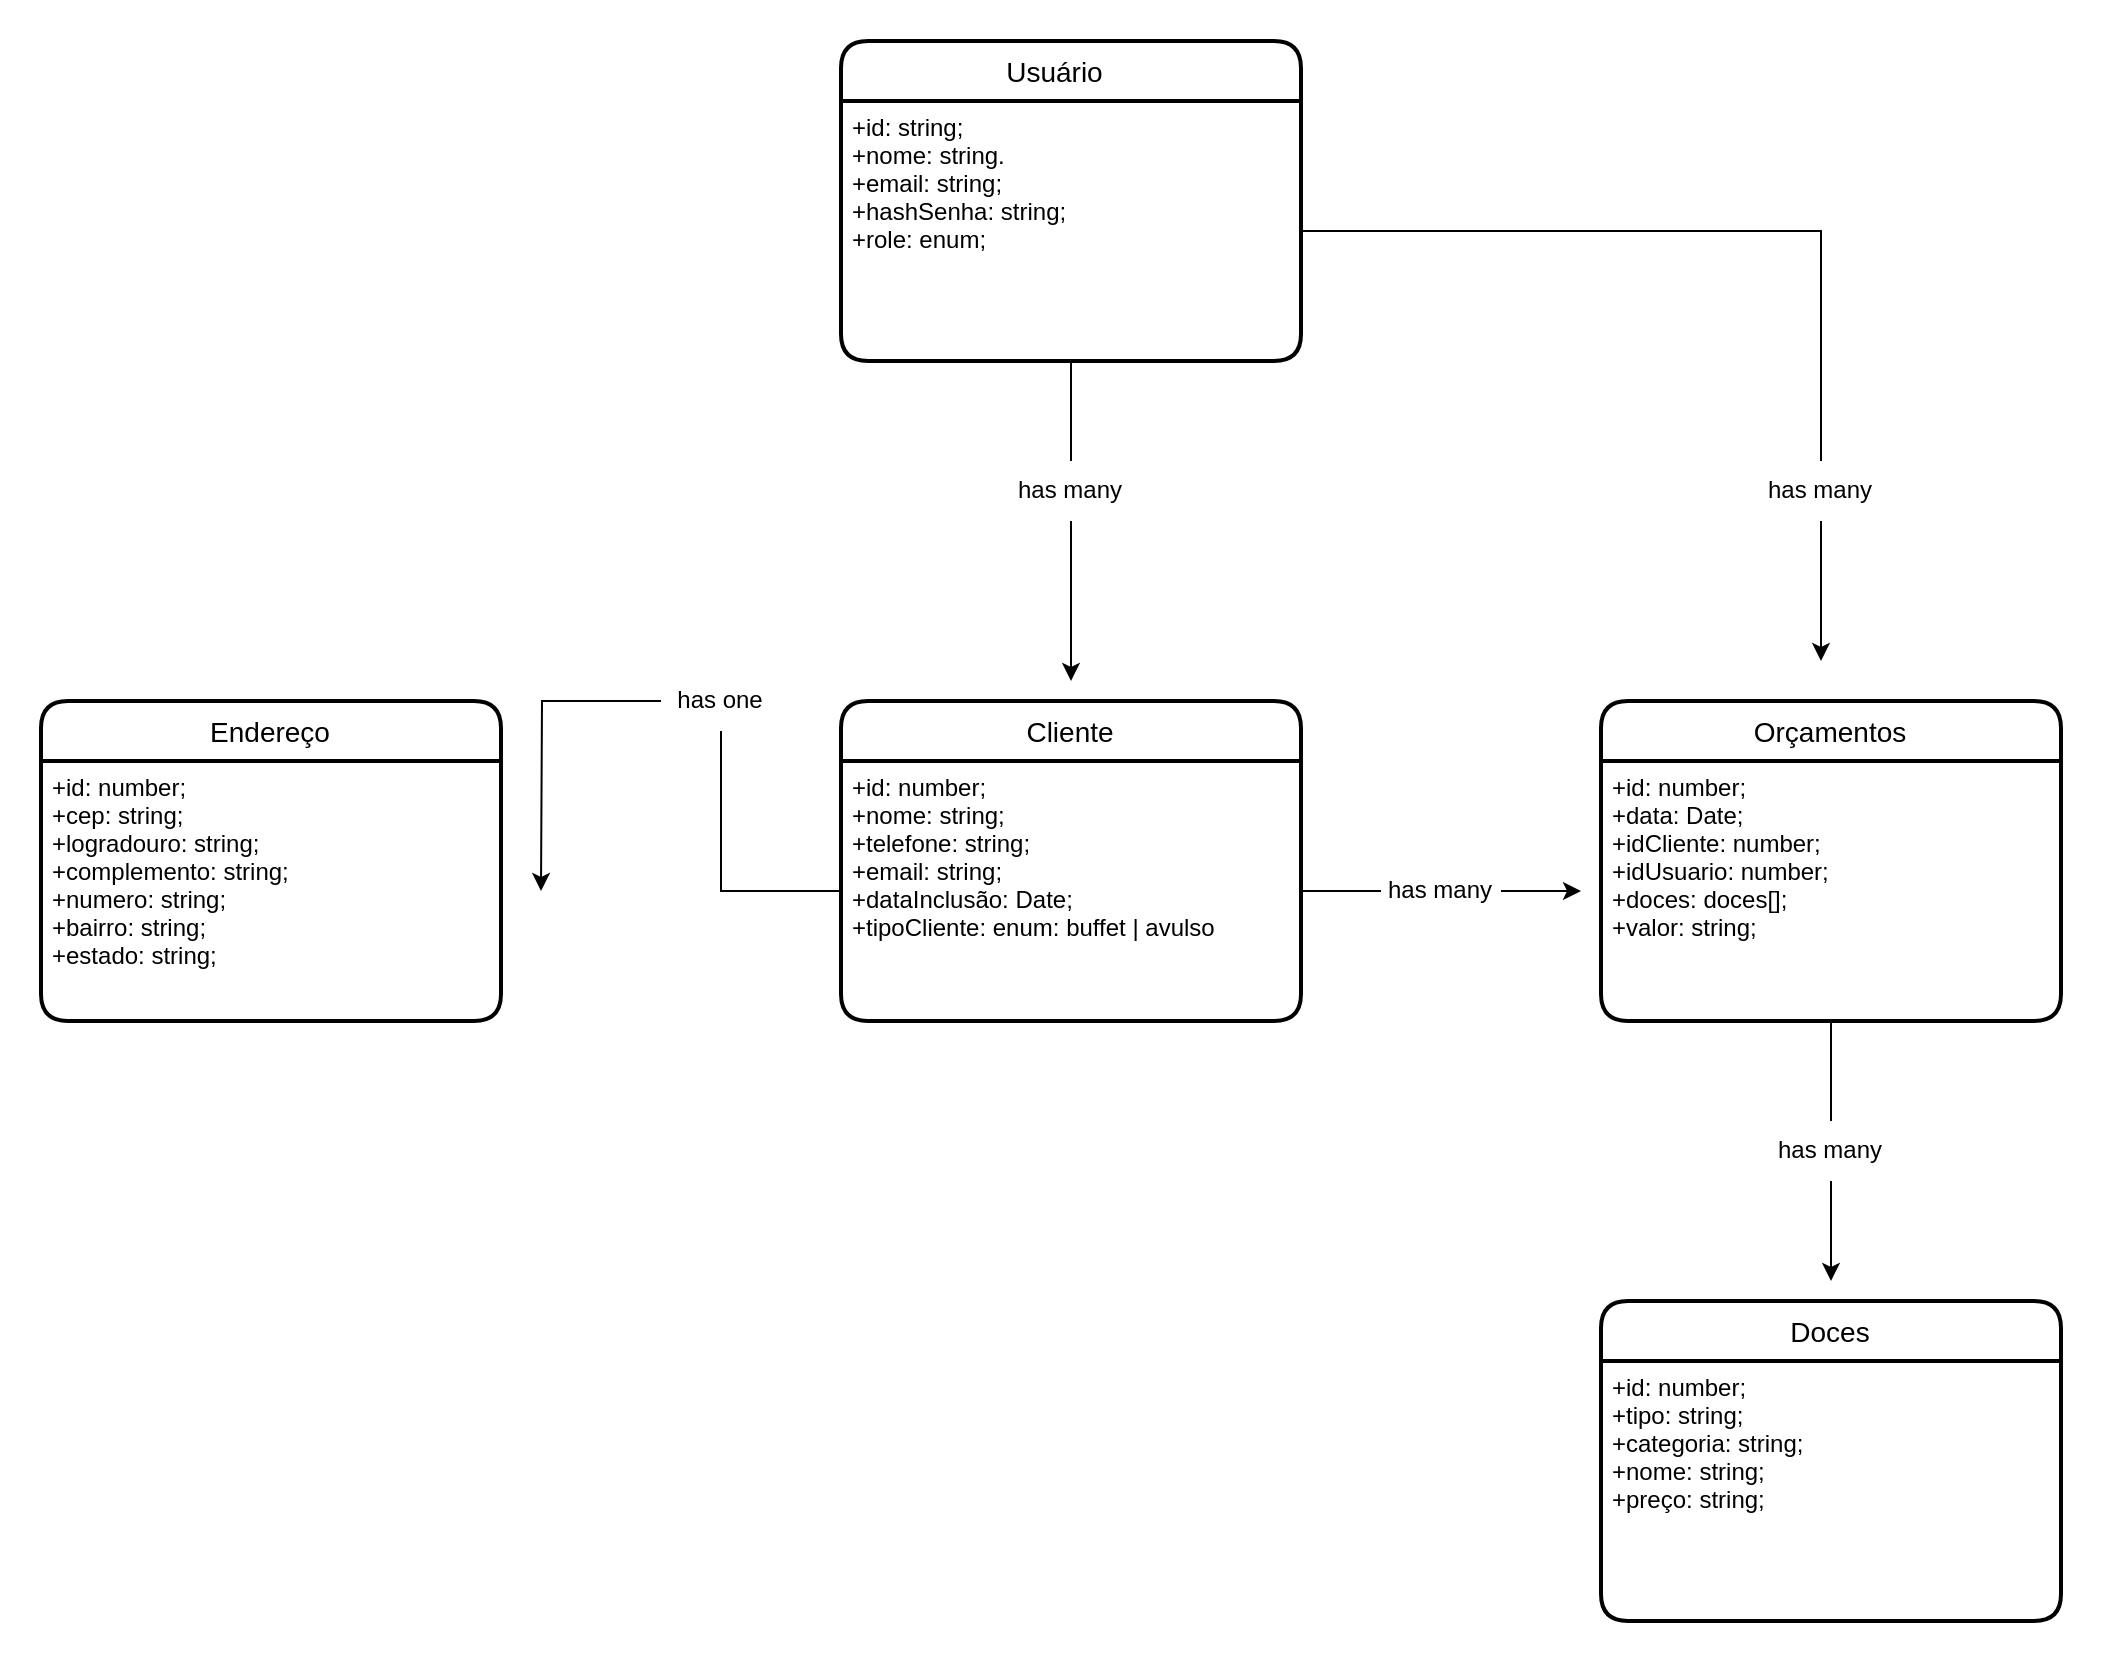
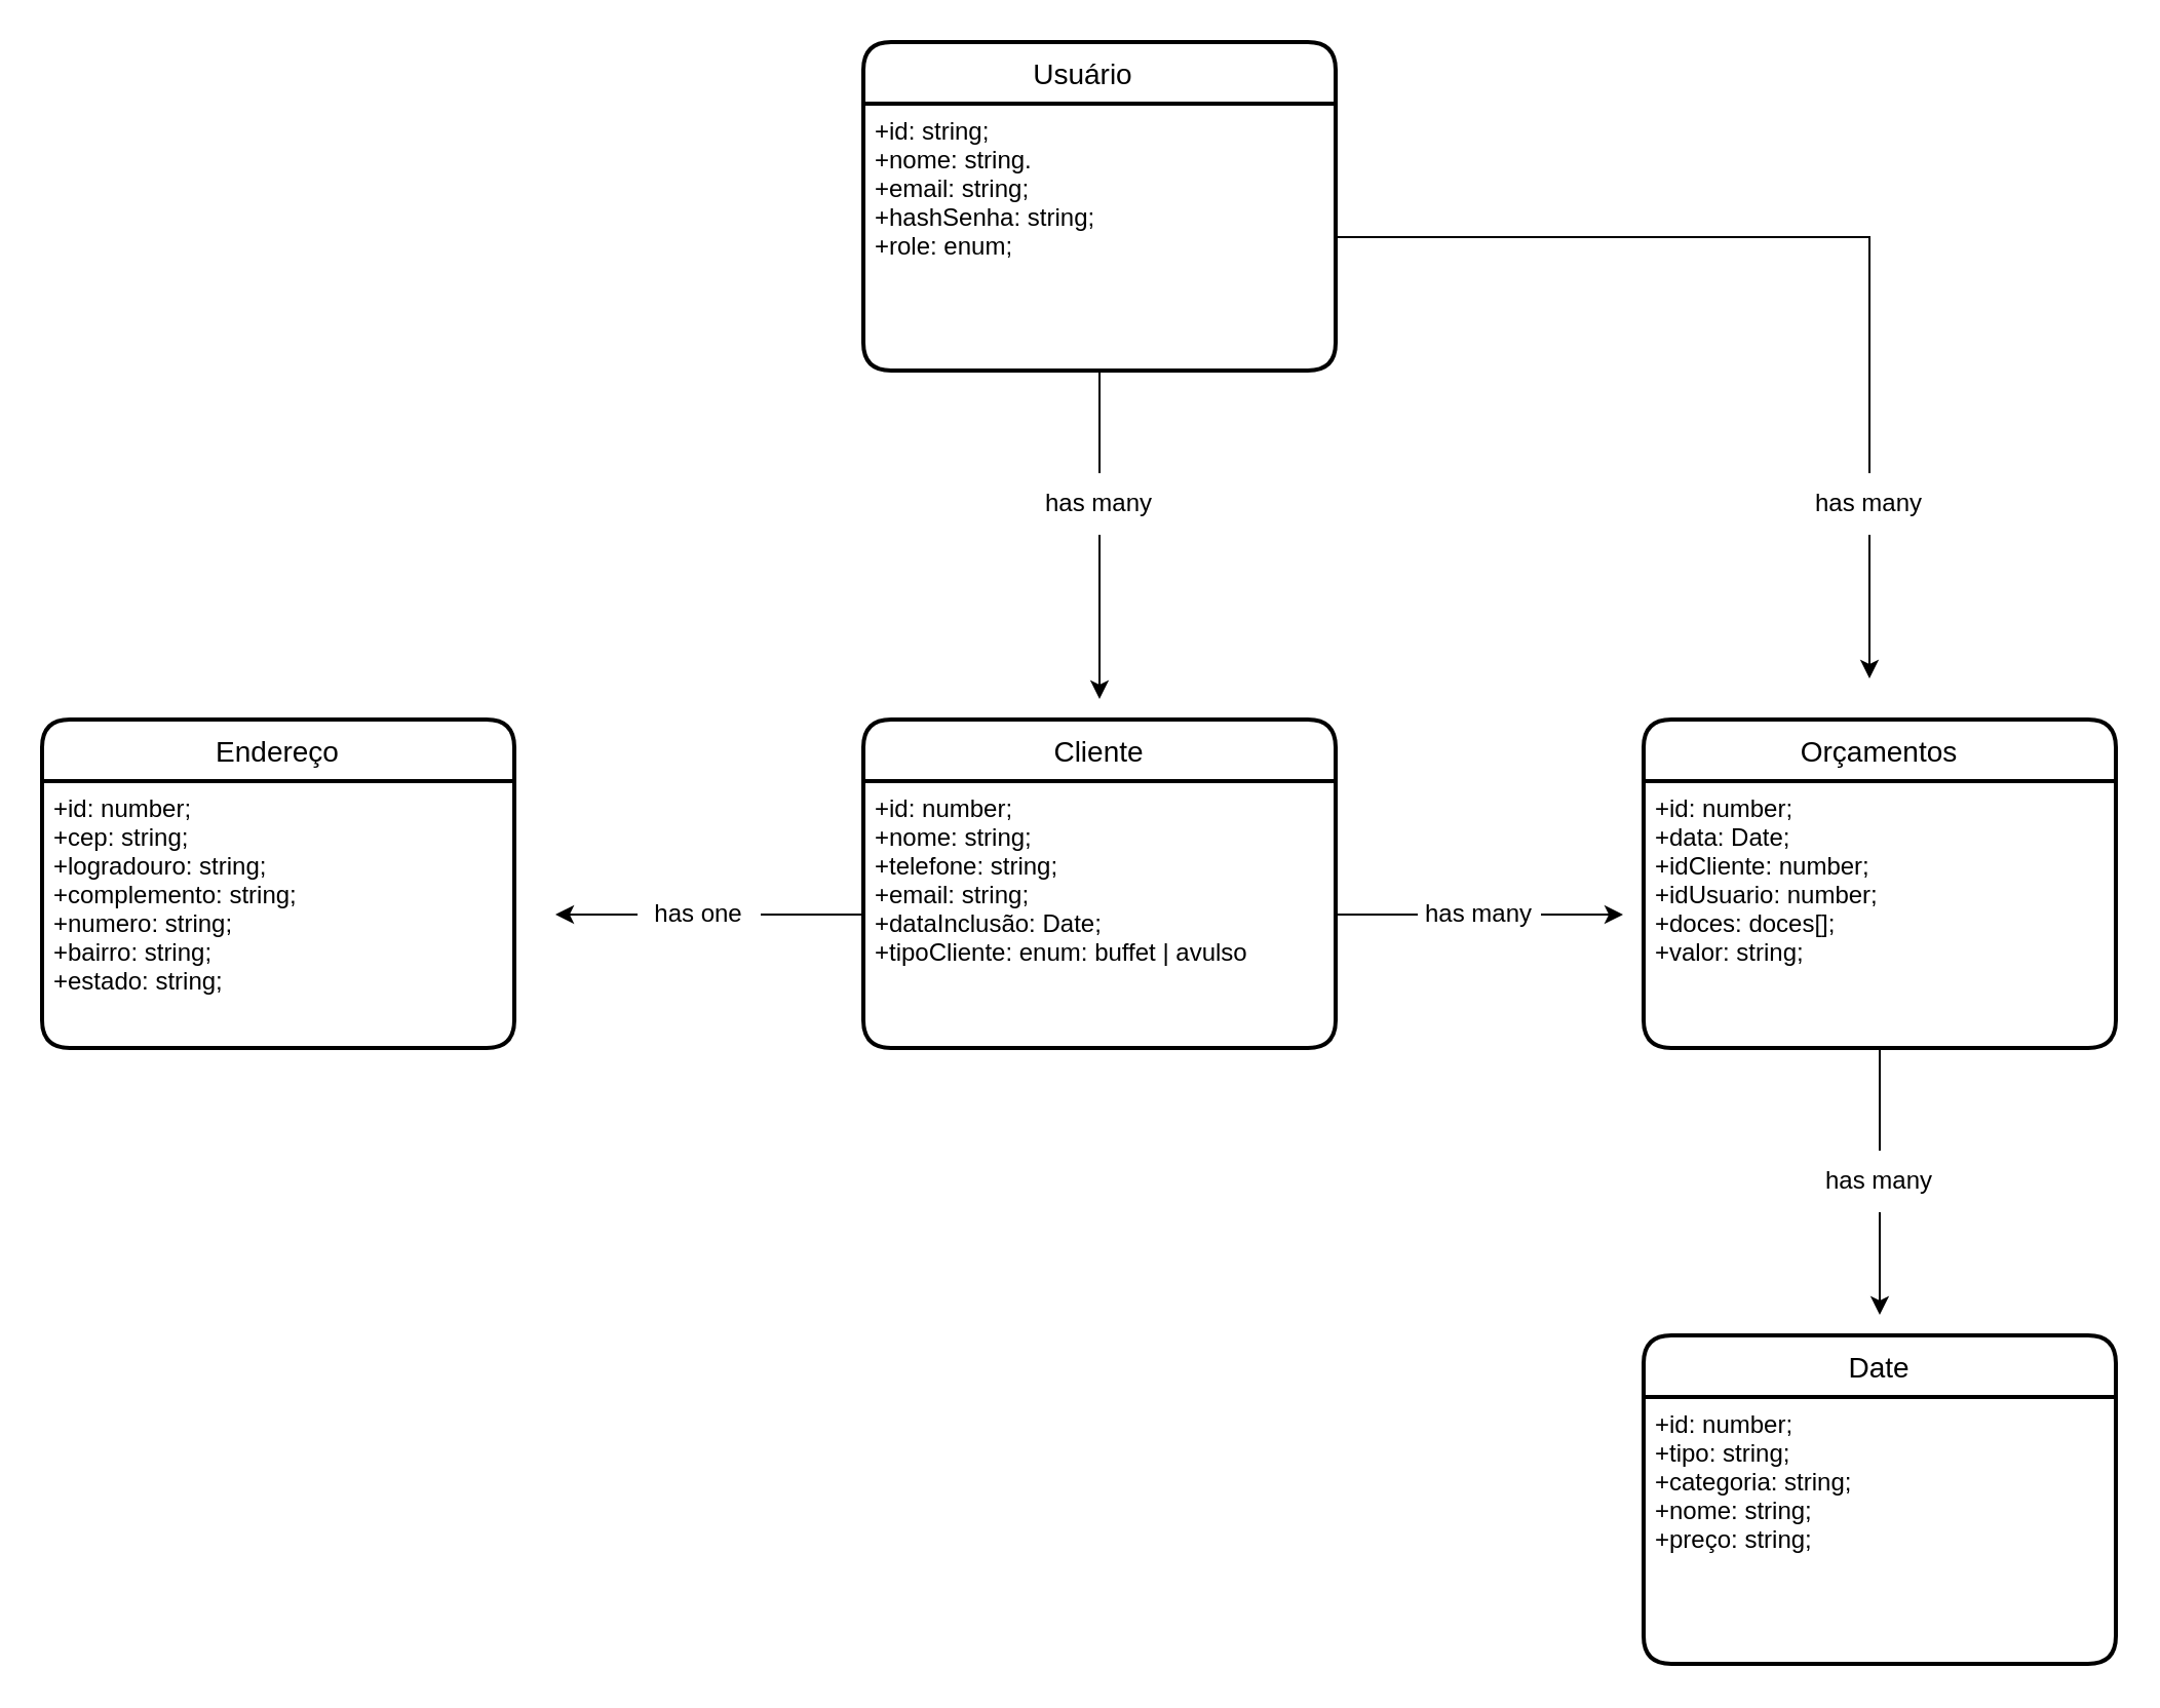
  <mxCell id="0" />
  <mxCell id="1" parent="0" />
  <mxCell id="2" value="Usuário    " style="swimlane;childLayout=stackLayout;horizontal=1;startSize=30;horizontalStack=0;rounded=1;fontSize=14;fontStyle=0;strokeWidth=2;resizeParent=0;resizeLast=1;shadow=0;dashed=0;align=center;" parent="1" vertex="1"><mxGeometry x="420" y="20" width="230" height="160" as="geometry" /></mxCell>
  <mxCell id="3" value="+id: string;&#10;+nome: string.&#10;+email: string;&#10;+hashSenha: string;&#10;+role: enum;" style="align=left;strokeColor=none;fillColor=none;spacingLeft=4;fontSize=12;verticalAlign=top;resizable=0;rotatable=0;part=1;" parent="2" vertex="1"><mxGeometry y="30" width="230" height="130" as="geometry" /></mxCell>
  <mxCell id="4" value="Cliente" style="swimlane;childLayout=stackLayout;horizontal=1;startSize=30;horizontalStack=0;rounded=1;fontSize=14;fontStyle=0;strokeWidth=2;resizeParent=0;resizeLast=1;shadow=0;dashed=0;align=center;" parent="1" vertex="1"><mxGeometry x="420" y="350" width="230" height="160" as="geometry" /></mxCell>
  <mxCell id="5" value="+id: number;&#10;+nome: string;&#10;+telefone: string;&#10;+email: string;&#10;+dataInclusão: Date;&#10;+tipoCliente: enum: buffet | avulso" style="align=left;strokeColor=none;fillColor=none;spacingLeft=4;fontSize=12;verticalAlign=top;resizable=0;rotatable=0;part=1;" parent="4" vertex="1"><mxGeometry y="30" width="230" height="130" as="geometry" /></mxCell>
  <mxCell id="6" value="Endereço" style="swimlane;childLayout=stackLayout;horizontal=1;startSize=30;horizontalStack=0;rounded=1;fontSize=14;fontStyle=0;strokeWidth=2;resizeParent=0;resizeLast=1;shadow=0;dashed=0;align=center;" parent="1" vertex="1"><mxGeometry x="20" y="350" width="230" height="160" as="geometry" /></mxCell>
  <mxCell id="7" value="+id: number;&#10;+cep: string;&#10;+logradouro: string;&#10;+complemento: string;&#10;+numero: string;&#10;+bairro: string;&#10;+estado: string;" style="align=left;strokeColor=none;fillColor=none;spacingLeft=4;fontSize=12;verticalAlign=top;resizable=0;rotatable=0;part=1;" parent="6" vertex="1"><mxGeometry y="30" width="230" height="130" as="geometry" /></mxCell>
  <mxCell id="8" style="edgeStyle=orthogonalEdgeStyle;rounded=0;orthogonalLoop=1;jettySize=auto;html=1;startArrow=none;" parent="1" source="20" edge="1"><mxGeometry relative="1" as="geometry"><mxPoint x="270" y="445" as="targetPoint" /></mxGeometry></mxCell>
  <mxCell id="9" style="edgeStyle=orthogonalEdgeStyle;rounded=0;orthogonalLoop=1;jettySize=auto;html=1;startArrow=none;" parent="1" source="22" edge="1"><mxGeometry relative="1" as="geometry"><mxPoint x="535" y="340" as="targetPoint" /></mxGeometry></mxCell>
- <mxCell id="10" value="Doces" style="swimlane;childLayout=stackLayout;horizontal=1;startSize=30;horizontalStack=0;rounded=1;fontSize=14;fontStyle=0;strokeWidth=2;resizeParent=0;resizeLast=1;shadow=0;dashed=0;align=center;" parent="1" vertex="1"><mxGeometry x="800" y="650" width="230" height="160" as="geometry" /></mxCell>
+ <mxCell id="10" value="Date" style="swimlane;childLayout=stackLayout;horizontal=1;startSize=30;horizontalStack=0;rounded=1;fontSize=14;fontStyle=0;strokeWidth=2;resizeParent=0;resizeLast=1;shadow=0;dashed=0;align=center;" parent="1" vertex="1"><mxGeometry x="800" y="650" width="230" height="160" as="geometry" /></mxCell>
  <mxCell id="11" value="+id: number;&#10;+tipo: string;&#10;+categoria: string;&#10;+nome: string;&#10;+preço: string;" style="align=left;strokeColor=none;fillColor=none;spacingLeft=4;fontSize=12;verticalAlign=top;resizable=0;rotatable=0;part=1;" parent="10" vertex="1"><mxGeometry y="30" width="230" height="130" as="geometry" /></mxCell>
  <mxCell id="12" style="edgeStyle=orthogonalEdgeStyle;rounded=0;orthogonalLoop=1;jettySize=auto;html=1;startArrow=none;" parent="1" source="18" edge="1"><mxGeometry relative="1" as="geometry"><mxPoint x="915" y="640" as="targetPoint" /></mxGeometry></mxCell>
  <mxCell id="13" value="Orçamentos" style="swimlane;childLayout=stackLayout;horizontal=1;startSize=30;horizontalStack=0;rounded=1;fontSize=14;fontStyle=0;strokeWidth=2;resizeParent=0;resizeLast=1;shadow=0;dashed=0;align=center;" parent="1" vertex="1"><mxGeometry x="800" y="350" width="230" height="160" as="geometry"><mxRectangle x="480" y="250" width="110" height="30" as="alternateBounds" /></mxGeometry></mxCell>
  <mxCell id="14" value="+id: number;&#10;+data: Date;&#10;+idCliente: number;&#10;+idUsuario: number;&#10;+doces: doces[];&#10;+valor: string;" style="align=left;strokeColor=none;fillColor=none;spacingLeft=4;fontSize=12;verticalAlign=top;resizable=0;rotatable=0;part=1;" parent="13" vertex="1"><mxGeometry y="30" width="230" height="130" as="geometry" /></mxCell>
  <mxCell id="15" style="edgeStyle=orthogonalEdgeStyle;rounded=0;orthogonalLoop=1;jettySize=auto;html=1;startArrow=none;" parent="1" source="16" edge="1"><mxGeometry relative="1" as="geometry"><mxPoint x="790" y="445" as="targetPoint" /></mxGeometry></mxCell>
  <mxCell id="16" value="has many" style="text;html=1;strokeColor=none;fillColor=none;align=center;verticalAlign=middle;whiteSpace=wrap;rounded=0;" parent="1" vertex="1"><mxGeometry x="690" y="430" width="60" height="30" as="geometry" /></mxCell>
  <mxCell id="17" value="" style="edgeStyle=orthogonalEdgeStyle;rounded=0;orthogonalLoop=1;jettySize=auto;html=1;endArrow=none;" parent="1" source="5" target="16" edge="1"><mxGeometry relative="1" as="geometry"><mxPoint x="790" y="445" as="targetPoint" /><mxPoint x="650" y="445" as="sourcePoint" /></mxGeometry></mxCell>
  <mxCell id="18" value="has many" style="text;html=1;strokeColor=none;fillColor=none;align=center;verticalAlign=middle;whiteSpace=wrap;rounded=0;" parent="1" vertex="1"><mxGeometry x="885" y="560" width="60" height="30" as="geometry" /></mxCell>
  <mxCell id="19" value="" style="edgeStyle=orthogonalEdgeStyle;rounded=0;orthogonalLoop=1;jettySize=auto;html=1;endArrow=none;" parent="1" source="13" target="18" edge="1"><mxGeometry relative="1" as="geometry"><mxPoint x="915" y="640" as="targetPoint" /><mxPoint x="915" y="510" as="sourcePoint" /></mxGeometry></mxCell>
- <mxCell id="20" value="has one" style="text;html=1;strokeColor=none;fillColor=none;align=center;verticalAlign=middle;whiteSpace=wrap;rounded=0;" parent="1" vertex="1"><mxGeometry x="330" y="335" width="60" height="30" as="geometry" /></mxCell>
+ <mxCell id="20" value="has one" style="text;html=1;strokeColor=none;fillColor=none;align=center;verticalAlign=middle;whiteSpace=wrap;rounded=0;" parent="1" vertex="1"><mxGeometry x="310" y="430" width="60" height="30" as="geometry" /></mxCell>
  <mxCell id="21" value="" style="edgeStyle=orthogonalEdgeStyle;rounded=0;orthogonalLoop=1;jettySize=auto;html=1;endArrow=none;" parent="1" source="5" target="20" edge="1"><mxGeometry relative="1" as="geometry"><mxPoint x="270" y="445" as="targetPoint" /><mxPoint x="420" y="445" as="sourcePoint" /></mxGeometry></mxCell>
  <mxCell id="22" value="has many" style="text;html=1;strokeColor=none;fillColor=none;align=center;verticalAlign=middle;whiteSpace=wrap;rounded=0;" parent="1" vertex="1"><mxGeometry x="505" y="230" width="60" height="30" as="geometry" /></mxCell>
  <mxCell id="23" value="" style="edgeStyle=orthogonalEdgeStyle;rounded=0;orthogonalLoop=1;jettySize=auto;html=1;endArrow=none;" parent="1" source="3" target="22" edge="1"><mxGeometry relative="1" as="geometry"><mxPoint x="535" y="340" as="targetPoint" /><mxPoint x="535" y="180" as="sourcePoint" /></mxGeometry></mxCell>
  <mxCell id="24" style="edgeStyle=orthogonalEdgeStyle;rounded=0;orthogonalLoop=1;jettySize=auto;html=1;startArrow=none;" parent="1" source="25" edge="1"><mxGeometry relative="1" as="geometry"><mxPoint x="910" y="330" as="targetPoint" /></mxGeometry></mxCell>
  <mxCell id="25" value="has many" style="text;html=1;strokeColor=none;fillColor=none;align=center;verticalAlign=middle;whiteSpace=wrap;rounded=0;" parent="1" vertex="1"><mxGeometry x="880" y="230" width="60" height="30" as="geometry" /></mxCell>
  <mxCell id="26" value="" style="edgeStyle=orthogonalEdgeStyle;rounded=0;orthogonalLoop=1;jettySize=auto;html=1;endArrow=none;" parent="1" source="3" target="25" edge="1"><mxGeometry relative="1" as="geometry"><mxPoint x="910" y="330" as="targetPoint" /><mxPoint x="650" y="115" as="sourcePoint" /></mxGeometry></mxCell>
